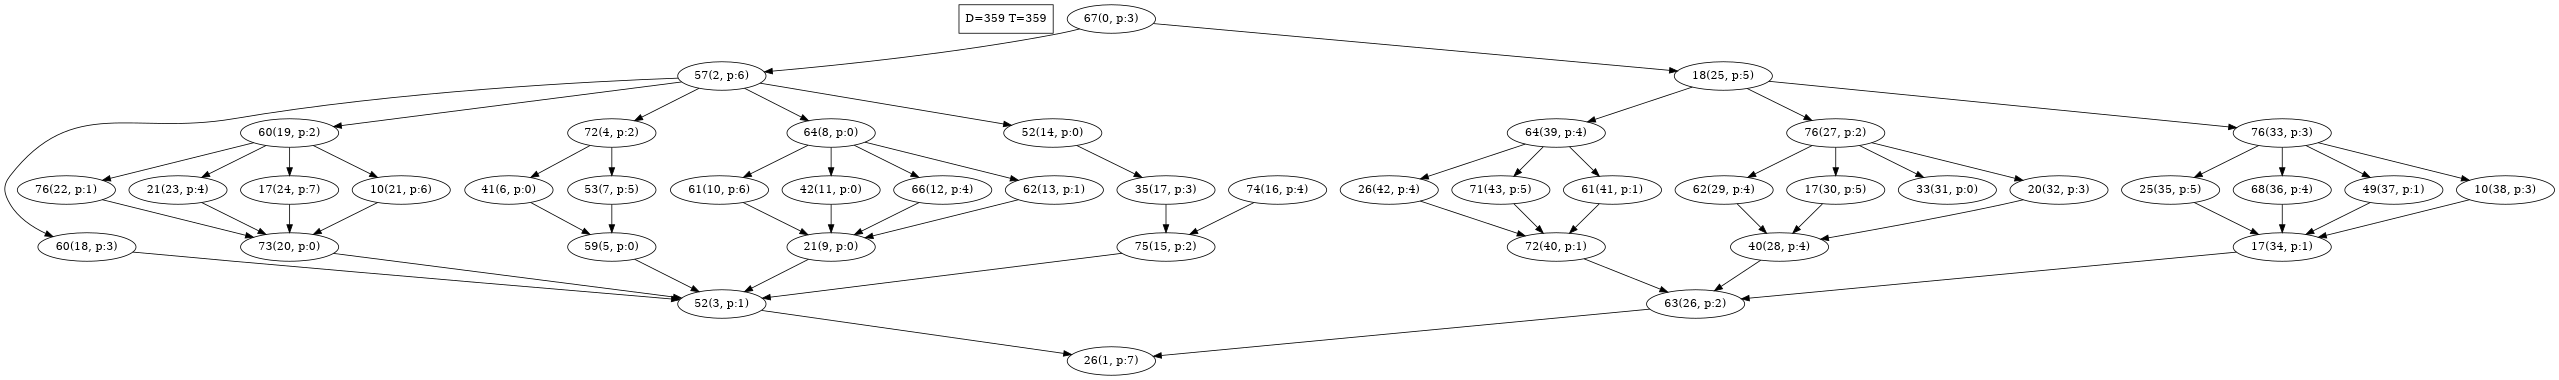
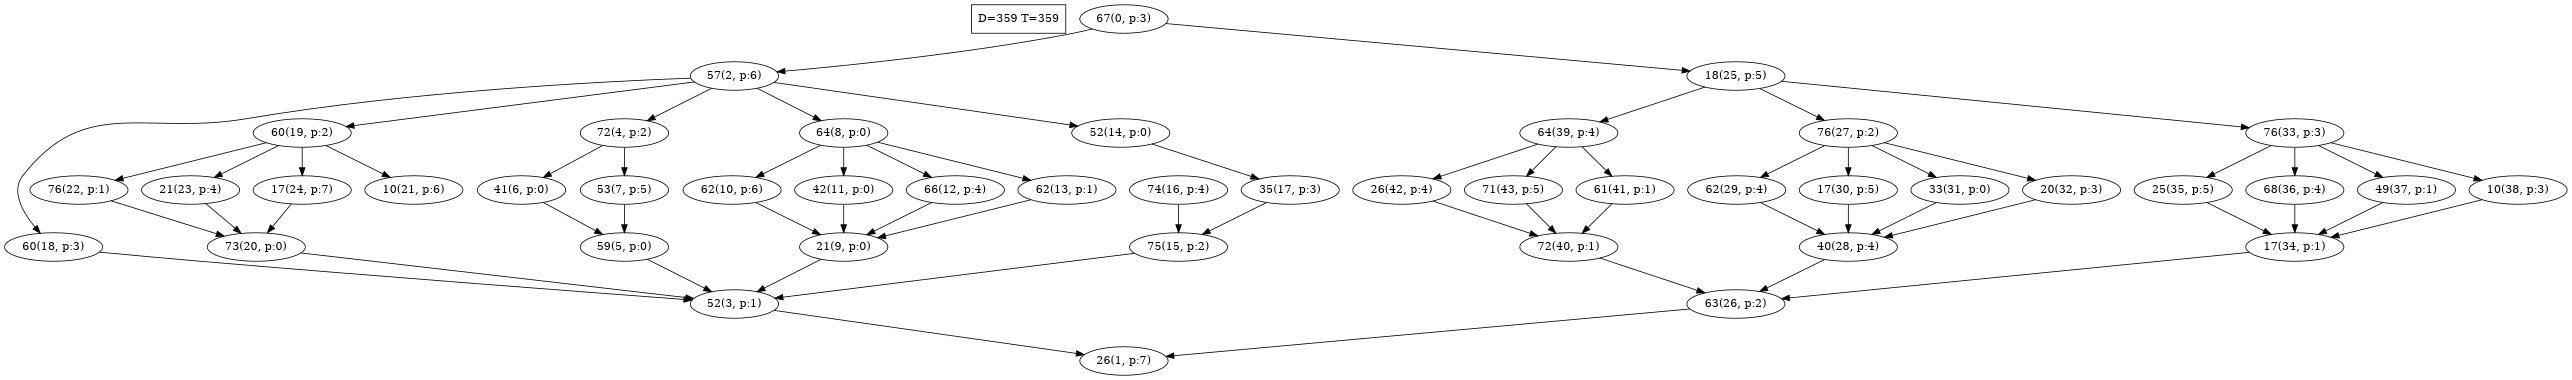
  digraph {
    n1 [label="D=359 T=359" shape=box]
    n2 [label="67(0, p:3)"]
    n3 [label="57(2, p:6)"]
    n4 [label="18(25, p:5)"]
    n5 [label="72(4, p:2)"]
    n6 [label="64(8, p:0)"]
    n7 [label="52(14, p:0)"]
    n8 [label="60(18, p:3)"]
    n9 [label="60(19, p:2)"]
    n10 [label="76(27, p:2)"]
    n11 [label="76(33, p:3)"]
    n12 [label="64(39, p:4)"]
    n13 [label="26(1, p:7)"]
    n14 [label="41(6, p:0)"]
    n15 [label="53(7, p:5)"]
-   n16 [label="61(10, p:6)"]
+   n16 [label="62(10, p:6)"]
    n17 [label="42(11, p:0)"]
    n18 [label="66(12, p:4)"]
    n19 [label="62(13, p:1)"]
    n20 [label="35(17, p:3)"]
    n21 [label="52(3, p:1)"]
    n22 [label="10(21, p:6)"]
    n23 [label="76(22, p:1)"]
    n24 [label="21(23, p:4)"]
    n25 [label="17(24, p:7)"]
    n26 [label="59(5, p:0)"]
    n27 [label="21(9, p:0)"]
    n28 [label="74(16, p:4)"]
    n29 [label="75(15, p:2)"]
    n30 [label="73(20, p:0)"]
    n31 [label="62(29, p:4)"]
    n32 [label="17(30, p:5)"]
    n33 [label="33(31, p:0)"]
    n34 [label="20(32, p:3)"]
    n35 [label="25(35, p:5)"]
    n36 [label="68(36, p:4)"]
    n37 [label="49(37, p:1)"]
    n38 [label="10(38, p:3)"]
    n39 [label="61(41, p:1)"]
    n40 [label="26(42, p:4)"]
    n41 [label="71(43, p:5)"]
    n42 [label="63(26, p:2)"]
    n43 [label="40(28, p:4)"]
    n44 [label="17(34, p:1)"]
    n45 [label="72(40, p:1)"]
    n2 -> n3
    n2 -> n4
    n3 -> n5
    n3 -> n6
    n3 -> n7
    n3 -> n8
    n3 -> n9
    n4 -> n10
    n4 -> n11
    n4 -> n12
    n5 -> n14
    n5 -> n15
    n6 -> n16
    n6 -> n17
    n6 -> n18
    n6 -> n19
    n7 -> n20
    n8 -> n21
    n9 -> n22
    n9 -> n23
    n9 -> n24
    n9 -> n25
    n10 -> n31
    n10 -> n32
    n10 -> n33
    n10 -> n34
    n11 -> n35
    n11 -> n36
    n11 -> n37
    n11 -> n38
    n12 -> n39
    n12 -> n40
    n12 -> n41
    n14 -> n26
    n15 -> n26
    n16 -> n27
    n17 -> n27
    n18 -> n27
    n19 -> n27
    n20 -> n29
    n21 -> n13
-   n22 -> n30
    n23 -> n30
    n24 -> n30
    n25 -> n30
    n26 -> n21
    n27 -> n21
    n28 -> n29
    n29 -> n21
    n30 -> n21
    n31 -> n43
    n32 -> n43
+   n33 -> n43
    n34 -> n43
    n35 -> n44
    n36 -> n44
    n37 -> n44
    n38 -> n44
    n39 -> n45
    n40 -> n45
    n41 -> n45
    n42 -> n13
    n43 -> n42
    n44 -> n42
    n45 -> n42
  }
